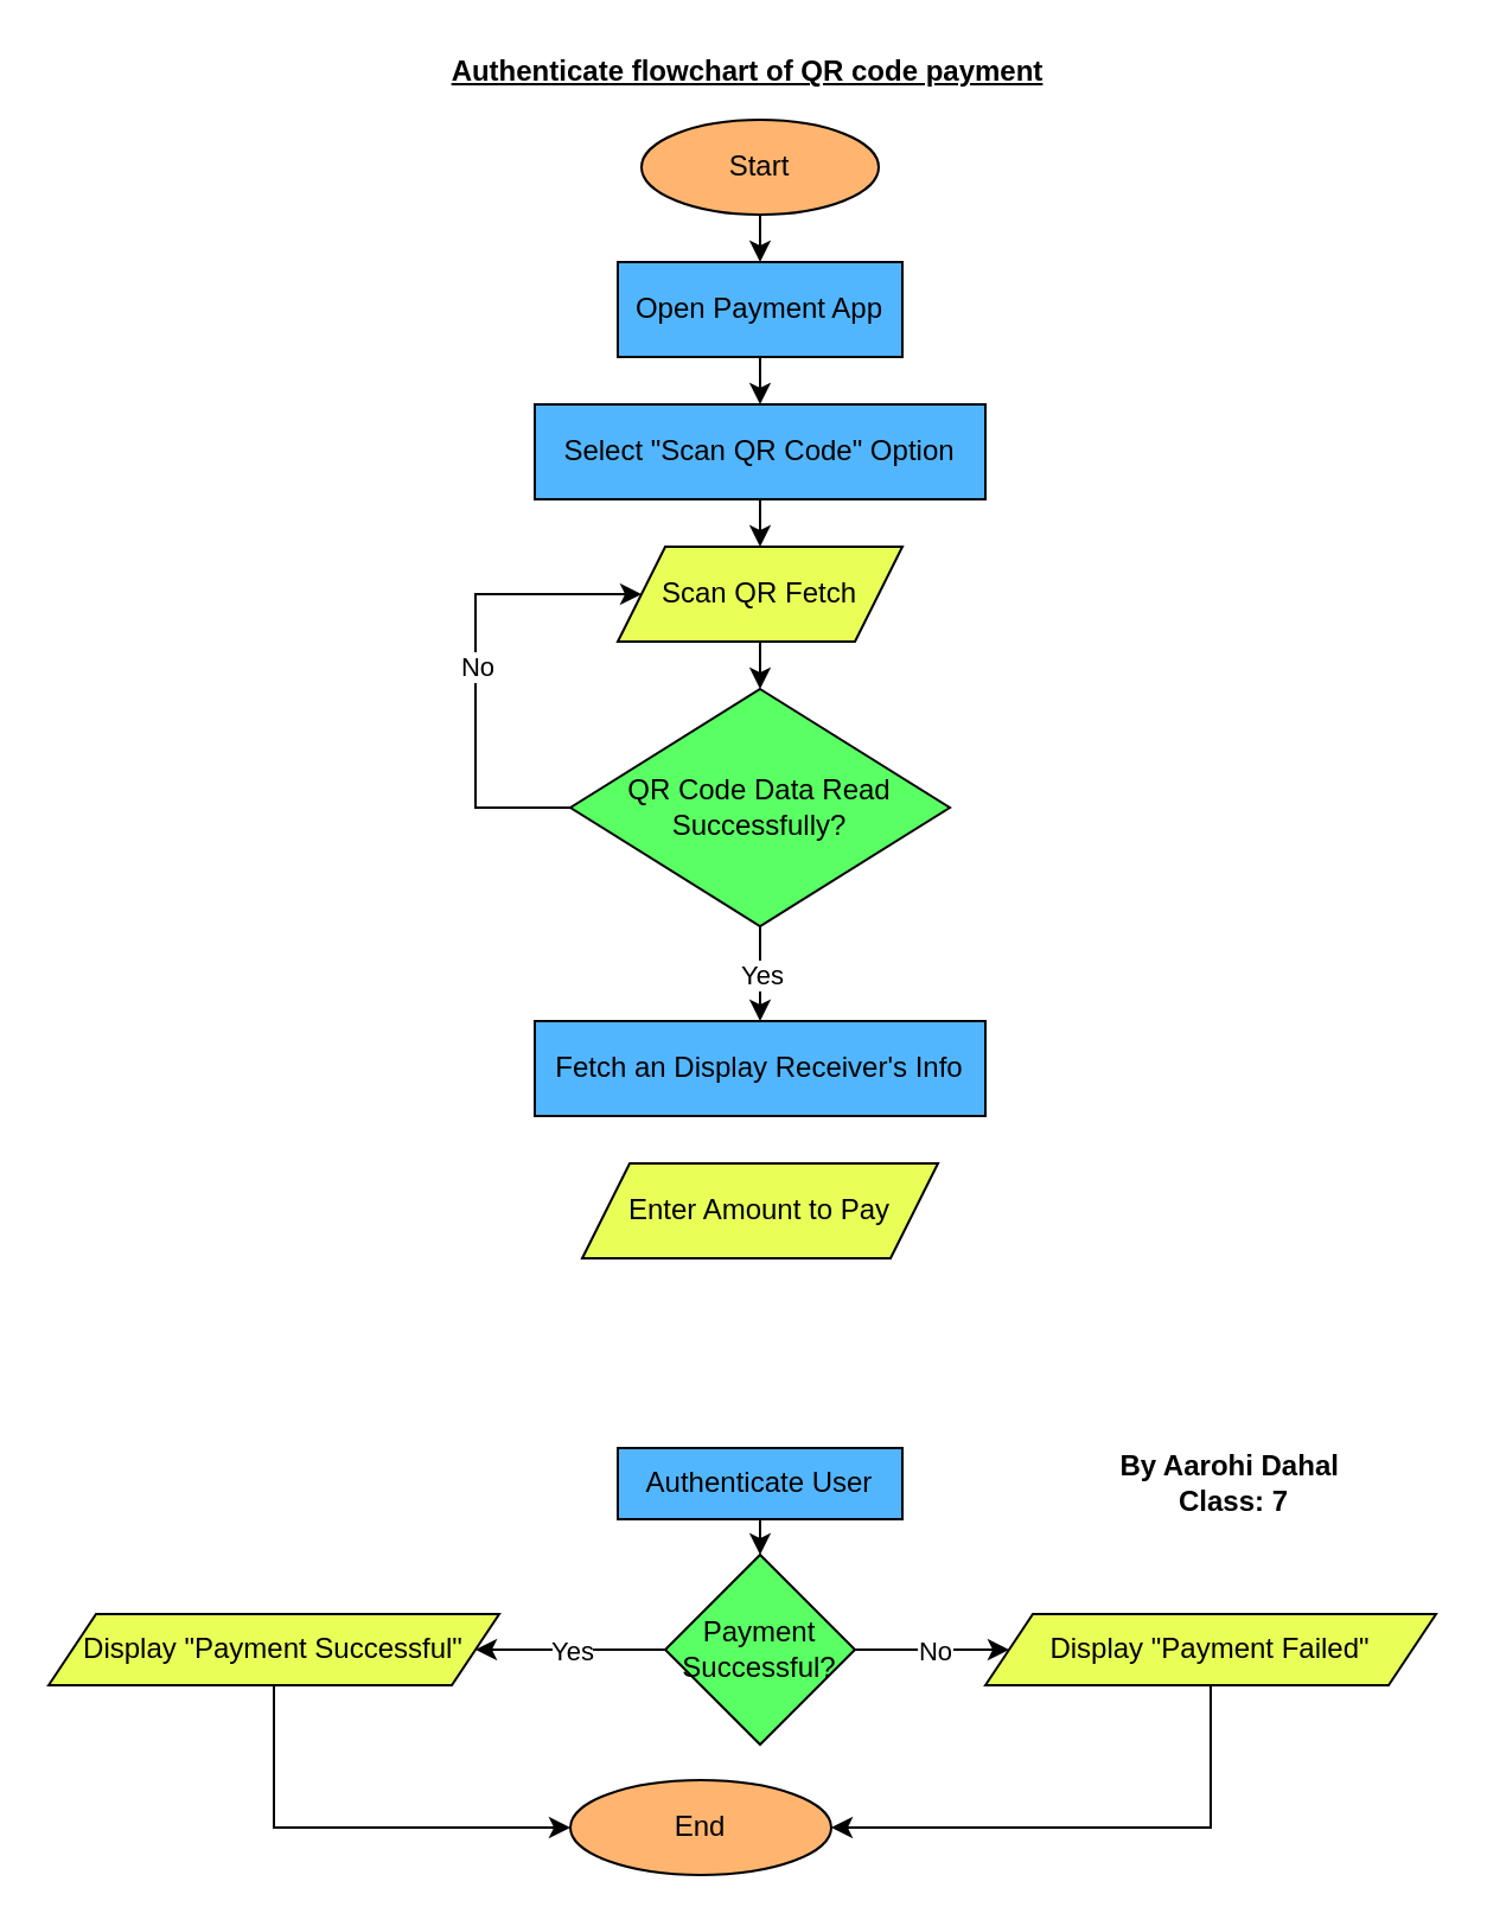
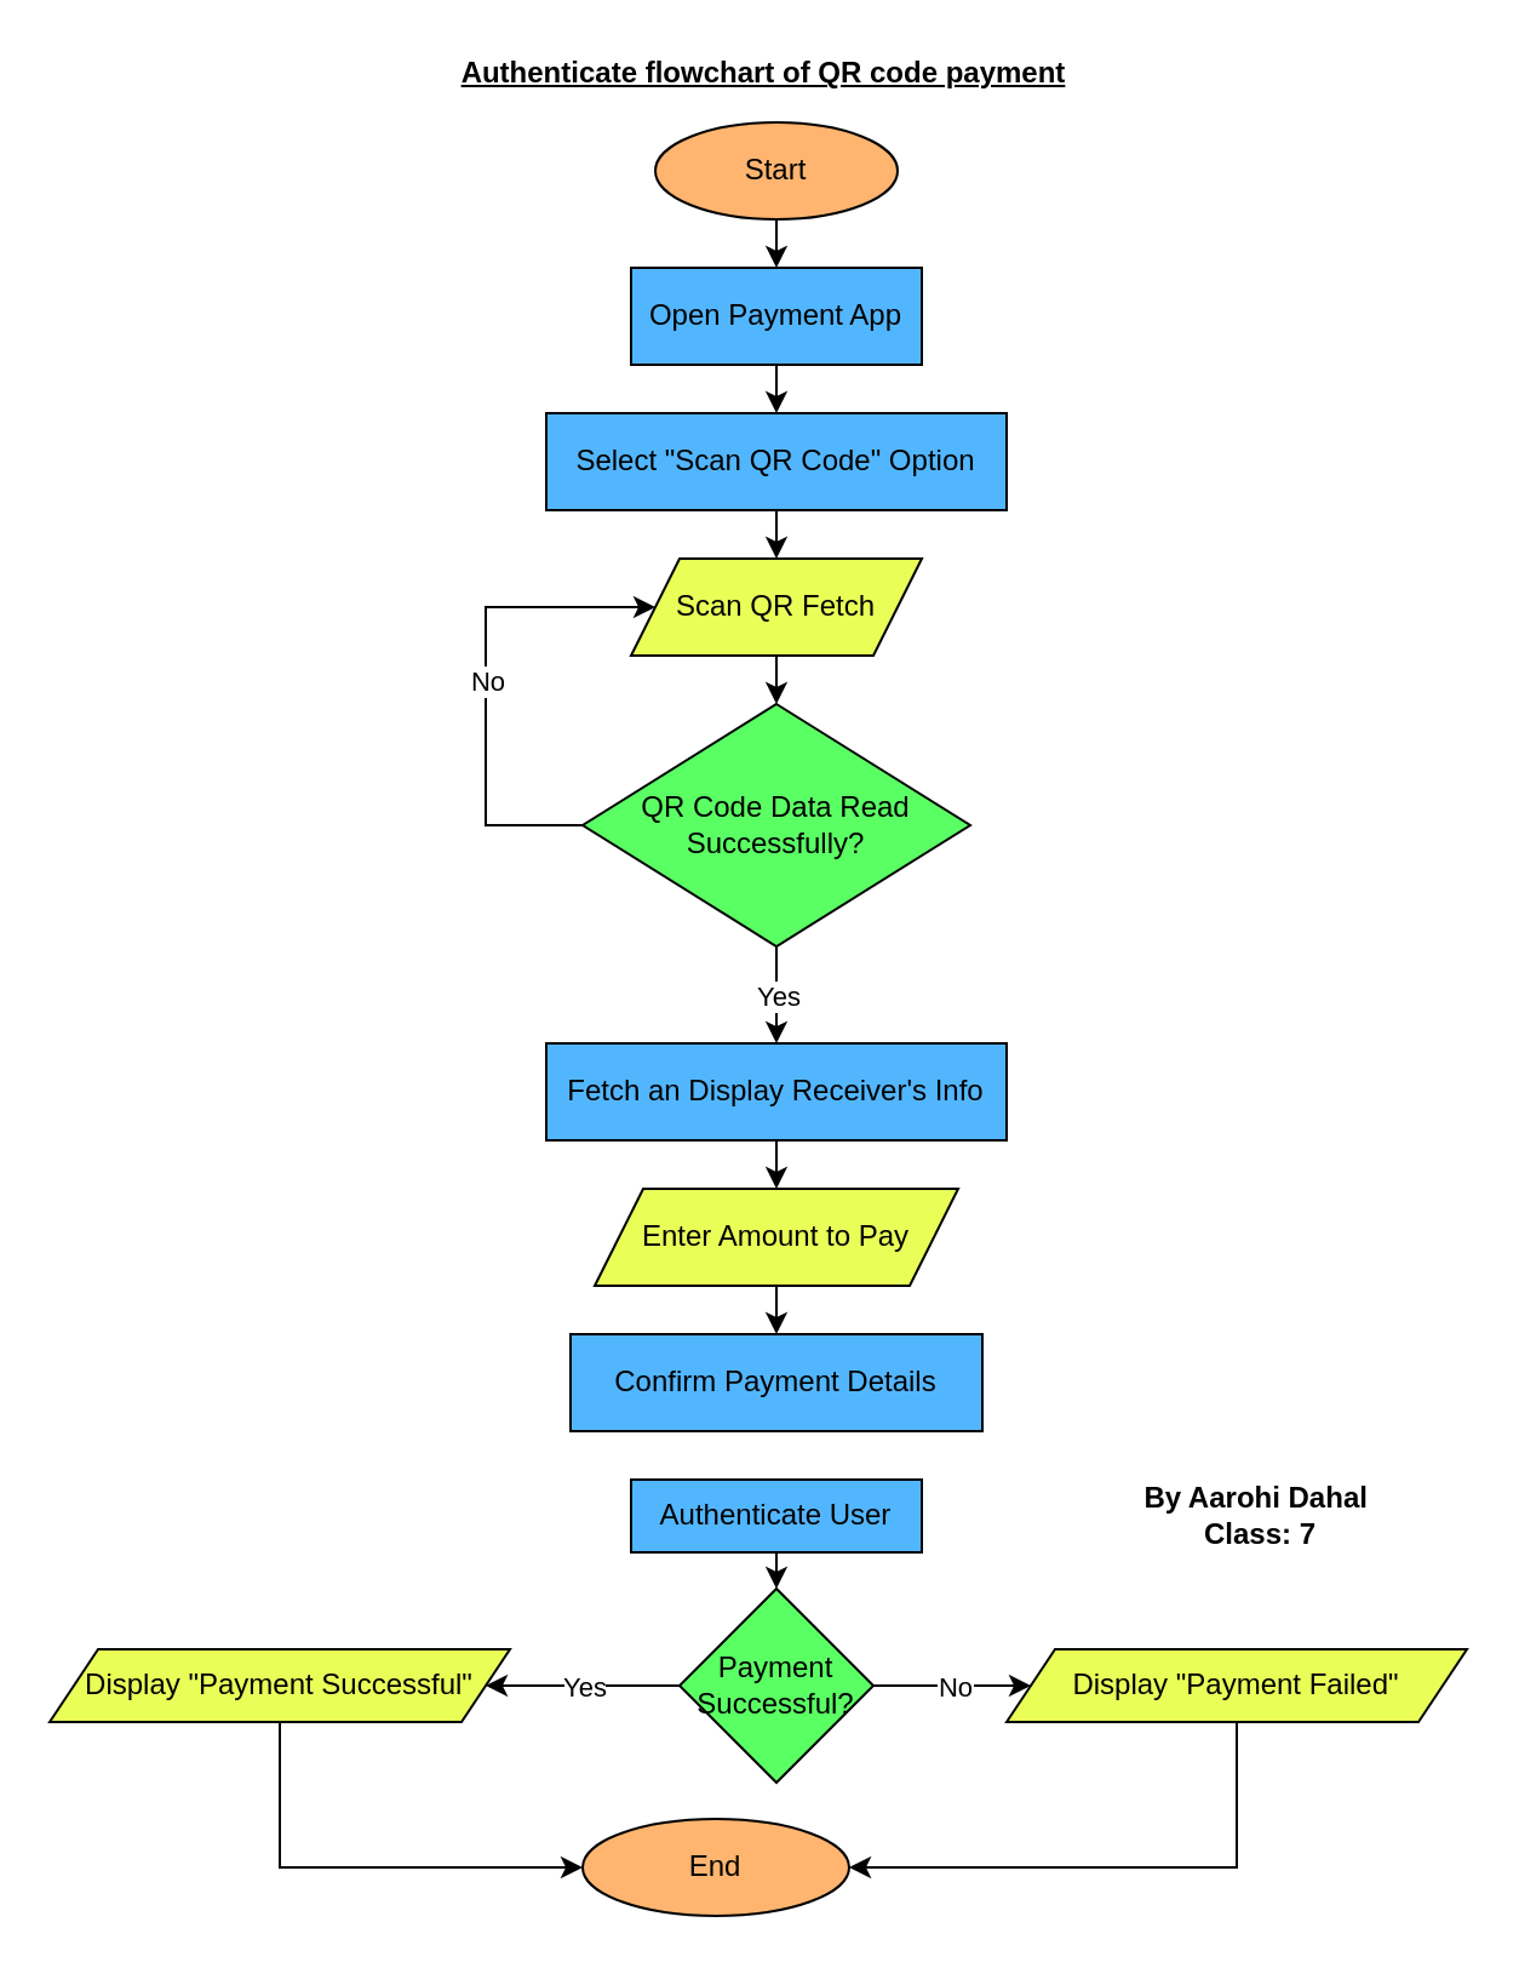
  <mxCell id="0" />
  <mxCell id="1" parent="0" />
  <mxCell id="2" value="Start" style="ellipse;whiteSpace=wrap;html=1;fillColor=#FFB570;strokeColor=default;" parent="1" vertex="1"><mxGeometry x="270" y="50" width="100" height="40" as="geometry" /></mxCell>
  <mxCell id="3" value="Open Payment App" style="rounded=0;whiteSpace=wrap;html=1;fillColor=#52B6FF;" parent="1" vertex="1"><mxGeometry x="260" y="110" width="120" height="40" as="geometry" /></mxCell>
  <mxCell id="4" value="Select &quot;Scan QR Code&quot; Option" style="rounded=0;whiteSpace=wrap;html=1;fillColor=#52B6FF;" parent="1" vertex="1"><mxGeometry x="225" y="170" width="190" height="40" as="geometry" /></mxCell>
  <mxCell id="5" value="Scan QR Fetch" style="shape=parallelogram;perimeter=parallelogramPerimeter;whiteSpace=wrap;html=1;fixedSize=1;fillColor=#E9FF58;" parent="1" vertex="1"><mxGeometry x="260" y="230" width="120" height="40" as="geometry" /></mxCell>
  <mxCell id="6" value="QR Code Data Read Successfully?" style="rhombus;whiteSpace=wrap;html=1;fillColor=#5AFF64;" parent="1" vertex="1"><mxGeometry x="240" y="290" width="160" height="100" as="geometry" /></mxCell>
  <mxCell id="7" value="Fetch an Display Receiver's Info" style="rounded=0;whiteSpace=wrap;html=1;fillColor=#52B6FF;" parent="1" vertex="1"><mxGeometry x="225" y="430" width="190" height="40" as="geometry" /></mxCell>
  <mxCell id="8" value="Enter Amount to Pay" style="shape=parallelogram;perimeter=parallelogramPerimeter;whiteSpace=wrap;html=1;fixedSize=1;fillColor=#E9FF58;" parent="1" vertex="1"><mxGeometry x="245" y="490" width="150" height="40" as="geometry" /></mxCell>
+ <mxCell id="9" value="Confirm Payment Details" style="rounded=0;whiteSpace=wrap;html=1;fillColor=#52B6FF;" parent="1" vertex="1"><mxGeometry x="235" y="550" width="170" height="40" as="geometry" /></mxCell>
  <mxCell id="10" value="Authenticate User" style="rounded=0;whiteSpace=wrap;html=1;fillColor=#52B6FF;" parent="1" vertex="1"><mxGeometry x="260" y="610" width="120" height="30" as="geometry" /></mxCell>
  <mxCell id="11" value="Payment Successful?" style="rhombus;whiteSpace=wrap;html=1;fillColor=#5AFF64;" parent="1" vertex="1"><mxGeometry x="280" y="655" width="80" height="80" as="geometry" /></mxCell>
  <mxCell id="12" value="Display &quot;Payment Successful&quot;" style="shape=parallelogram;perimeter=parallelogramPerimeter;whiteSpace=wrap;html=1;fixedSize=1;fillColor=#E9FF58;" parent="1" vertex="1"><mxGeometry x="20" y="680" width="190" height="30" as="geometry" /></mxCell>
  <mxCell id="13" value="Display &quot;Payment Failed&quot;" style="shape=parallelogram;perimeter=parallelogramPerimeter;whiteSpace=wrap;html=1;fixedSize=1;fillColor=#E9FF58;" parent="1" vertex="1"><mxGeometry x="415" y="680" width="190" height="30" as="geometry" /></mxCell>
  <mxCell id="14" value="End" style="ellipse;whiteSpace=wrap;html=1;fillColor=#FFB570;" parent="1" vertex="1"><mxGeometry x="240" y="750" width="110" height="40" as="geometry" /></mxCell>
  <mxCell id="15" value="" style="endArrow=classic;html=1;rounded=0;entryX=0.5;entryY=0;entryDx=0;entryDy=0;exitX=0.5;exitY=1;exitDx=0;exitDy=0;" parent="1" source="2" target="3" edge="1"><mxGeometry width="50" height="50" relative="1" as="geometry"><mxPoint x="260" y="110" as="sourcePoint" /><mxPoint x="310" y="60" as="targetPoint" /></mxGeometry></mxCell>
  <mxCell id="16" value="" style="endArrow=classic;html=1;rounded=0;entryX=0.5;entryY=0;entryDx=0;entryDy=0;exitX=0.5;exitY=1;exitDx=0;exitDy=0;" parent="1" source="3" target="4" edge="1"><mxGeometry width="50" height="50" relative="1" as="geometry"><mxPoint x="260" y="110" as="sourcePoint" /><mxPoint x="310" y="60" as="targetPoint" /></mxGeometry></mxCell>
  <mxCell id="17" value="" style="endArrow=classic;html=1;rounded=0;entryX=0.5;entryY=0;entryDx=0;entryDy=0;exitX=0.5;exitY=1;exitDx=0;exitDy=0;" parent="1" source="4" target="5" edge="1"><mxGeometry width="50" height="50" relative="1" as="geometry"><mxPoint x="260" y="240" as="sourcePoint" /><mxPoint x="310" y="190" as="targetPoint" /></mxGeometry></mxCell>
  <mxCell id="18" value="" style="endArrow=classic;html=1;rounded=0;entryX=0.5;entryY=0;entryDx=0;entryDy=0;exitX=0.5;exitY=1;exitDx=0;exitDy=0;" parent="1" source="5" target="6" edge="1"><mxGeometry width="50" height="50" relative="1" as="geometry"><mxPoint x="260" y="310" as="sourcePoint" /><mxPoint x="310" y="260" as="targetPoint" /></mxGeometry></mxCell>
  <mxCell id="19" value="" style="endArrow=classic;html=1;rounded=0;entryX=0.5;entryY=0;entryDx=0;entryDy=0;exitX=0.5;exitY=1;exitDx=0;exitDy=0;" parent="1" source="6" target="7" edge="1"><mxGeometry relative="1" as="geometry"><mxPoint x="240" y="290" as="sourcePoint" /><mxPoint x="340" y="290" as="targetPoint" /></mxGeometry></mxCell>
  <mxCell id="20" value="Yes" style="edgeLabel;resizable=0;html=1;;align=center;verticalAlign=middle;" parent="19" connectable="0" vertex="1"><mxGeometry relative="1" as="geometry" /></mxCell>
  <mxCell id="21" value="" style="endArrow=classic;html=1;rounded=0;exitX=0;exitY=0.5;exitDx=0;exitDy=0;entryX=0;entryY=0.5;entryDx=0;entryDy=0;" parent="1" source="6" target="5" edge="1"><mxGeometry relative="1" as="geometry"><mxPoint x="160" y="390" as="sourcePoint" /><mxPoint x="260" y="390" as="targetPoint" /><Array as="points"><mxPoint x="200" y="340" /><mxPoint x="200" y="250" /></Array></mxGeometry></mxCell>
  <mxCell id="22" value="No" style="edgeLabel;resizable=0;html=1;;align=center;verticalAlign=middle;" parent="21" connectable="0" vertex="1"><mxGeometry relative="1" as="geometry" /></mxCell>
+ <mxCell id="23" value="" style="endArrow=classic;html=1;rounded=0;entryX=0.5;entryY=0;entryDx=0;entryDy=0;exitX=0.5;exitY=1;exitDx=0;exitDy=0;" parent="1" source="7" target="8" edge="1"><mxGeometry width="50" height="50" relative="1" as="geometry"><mxPoint x="190" y="520" as="sourcePoint" /><mxPoint x="240" y="470" as="targetPoint" /></mxGeometry></mxCell>
+ <mxCell id="24" value="" style="endArrow=classic;html=1;rounded=0;entryX=0.5;entryY=0;entryDx=0;entryDy=0;exitX=0.5;exitY=1;exitDx=0;exitDy=0;" parent="1" source="8" target="9" edge="1"><mxGeometry width="50" height="50" relative="1" as="geometry"><mxPoint x="260" y="520" as="sourcePoint" /><mxPoint x="310" y="470" as="targetPoint" /></mxGeometry></mxCell>
  <mxCell id="25" value="" style="endArrow=classic;html=1;rounded=0;entryX=0.5;entryY=0;entryDx=0;entryDy=0;exitX=0.5;exitY=1;exitDx=0;exitDy=0;" parent="1" source="10" target="11" edge="1"><mxGeometry width="50" height="50" relative="1" as="geometry"><mxPoint x="260" y="520" as="sourcePoint" /><mxPoint x="310" y="470" as="targetPoint" /></mxGeometry></mxCell>
  <mxCell id="26" value="" style="endArrow=classic;html=1;rounded=0;entryX=0;entryY=0.5;entryDx=0;entryDy=0;exitX=1;exitY=0.5;exitDx=0;exitDy=0;" parent="1" source="11" target="13" edge="1"><mxGeometry relative="1" as="geometry"><mxPoint x="230" y="570" as="sourcePoint" /><mxPoint x="330" y="570" as="targetPoint" /></mxGeometry></mxCell>
  <mxCell id="27" value="No" style="edgeLabel;resizable=0;html=1;;align=center;verticalAlign=middle;" parent="26" connectable="0" vertex="1"><mxGeometry relative="1" as="geometry" /></mxCell>
  <mxCell id="28" value="" style="endArrow=classic;html=1;rounded=0;entryX=1;entryY=0.5;entryDx=0;entryDy=0;exitX=0;exitY=0.5;exitDx=0;exitDy=0;" parent="1" source="11" target="12" edge="1"><mxGeometry relative="1" as="geometry"><mxPoint x="260" y="590" as="sourcePoint" /><mxPoint x="360" y="590" as="targetPoint" /></mxGeometry></mxCell>
  <mxCell id="29" value="Yes" style="edgeLabel;resizable=0;html=1;;align=center;verticalAlign=middle;" parent="28" connectable="0" vertex="1"><mxGeometry relative="1" as="geometry" /></mxCell>
  <mxCell id="30" value="" style="endArrow=classic;html=1;rounded=0;exitX=0.5;exitY=1;exitDx=0;exitDy=0;entryX=0;entryY=0.5;entryDx=0;entryDy=0;" parent="1" source="12" target="14" edge="1"><mxGeometry width="50" height="50" relative="1" as="geometry"><mxPoint x="290" y="740" as="sourcePoint" /><mxPoint x="340" y="690" as="targetPoint" /><Array as="points"><mxPoint x="115" y="770" /></Array></mxGeometry></mxCell>
  <mxCell id="31" value="" style="endArrow=classic;html=1;rounded=0;entryX=1;entryY=0.5;entryDx=0;entryDy=0;exitX=0.5;exitY=1;exitDx=0;exitDy=0;" parent="1" source="13" target="14" edge="1"><mxGeometry width="50" height="50" relative="1" as="geometry"><mxPoint x="290" y="740" as="sourcePoint" /><mxPoint x="340" y="690" as="targetPoint" /><Array as="points"><mxPoint x="510" y="770" /></Array></mxGeometry></mxCell>
  <mxCell id="32" value="&lt;b&gt;&lt;u&gt;Authenticate flowchart of QR code payment&lt;/u&gt;&lt;/b&gt;" style="text;html=1;align=center;verticalAlign=middle;whiteSpace=wrap;rounded=0;" parent="1" vertex="1"><mxGeometry x="170" y="20" width="290" height="20" as="geometry" /></mxCell>
  <mxCell id="33" value="&lt;b&gt;By Aarohi Dahal&amp;nbsp;&lt;/b&gt;&lt;div&gt;&lt;b&gt;Class: 7&lt;/b&gt;&lt;/div&gt;" style="text;html=1;align=center;verticalAlign=middle;whiteSpace=wrap;rounded=0;" parent="1" vertex="1"><mxGeometry x="460" y="600" width="120" height="50" as="geometry" /></mxCell>
